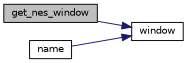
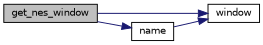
  digraph {
    fontname="DejaVu Sans"
    rankdir=LR
    node [color=black fillcolor=white fontname="DejaVu Sans" fontsize=10 shape=record style=filled]
    edge [color=midnightblue fontname="DejaVu Sans" fontsize=10 labelfontname=Helvetica labelfontsize=10 style=solid]
    n1 [fillcolor=grey75 fontcolor=black height=0.2 label=get_nes_window width=0.4]
    n2 [height=0.2 label=window width=0.4]
    n3 [height=0.2 label=name width=0.4]
    n1 -> n2
+   n1 -> n3
    n3 -> n2
  }
